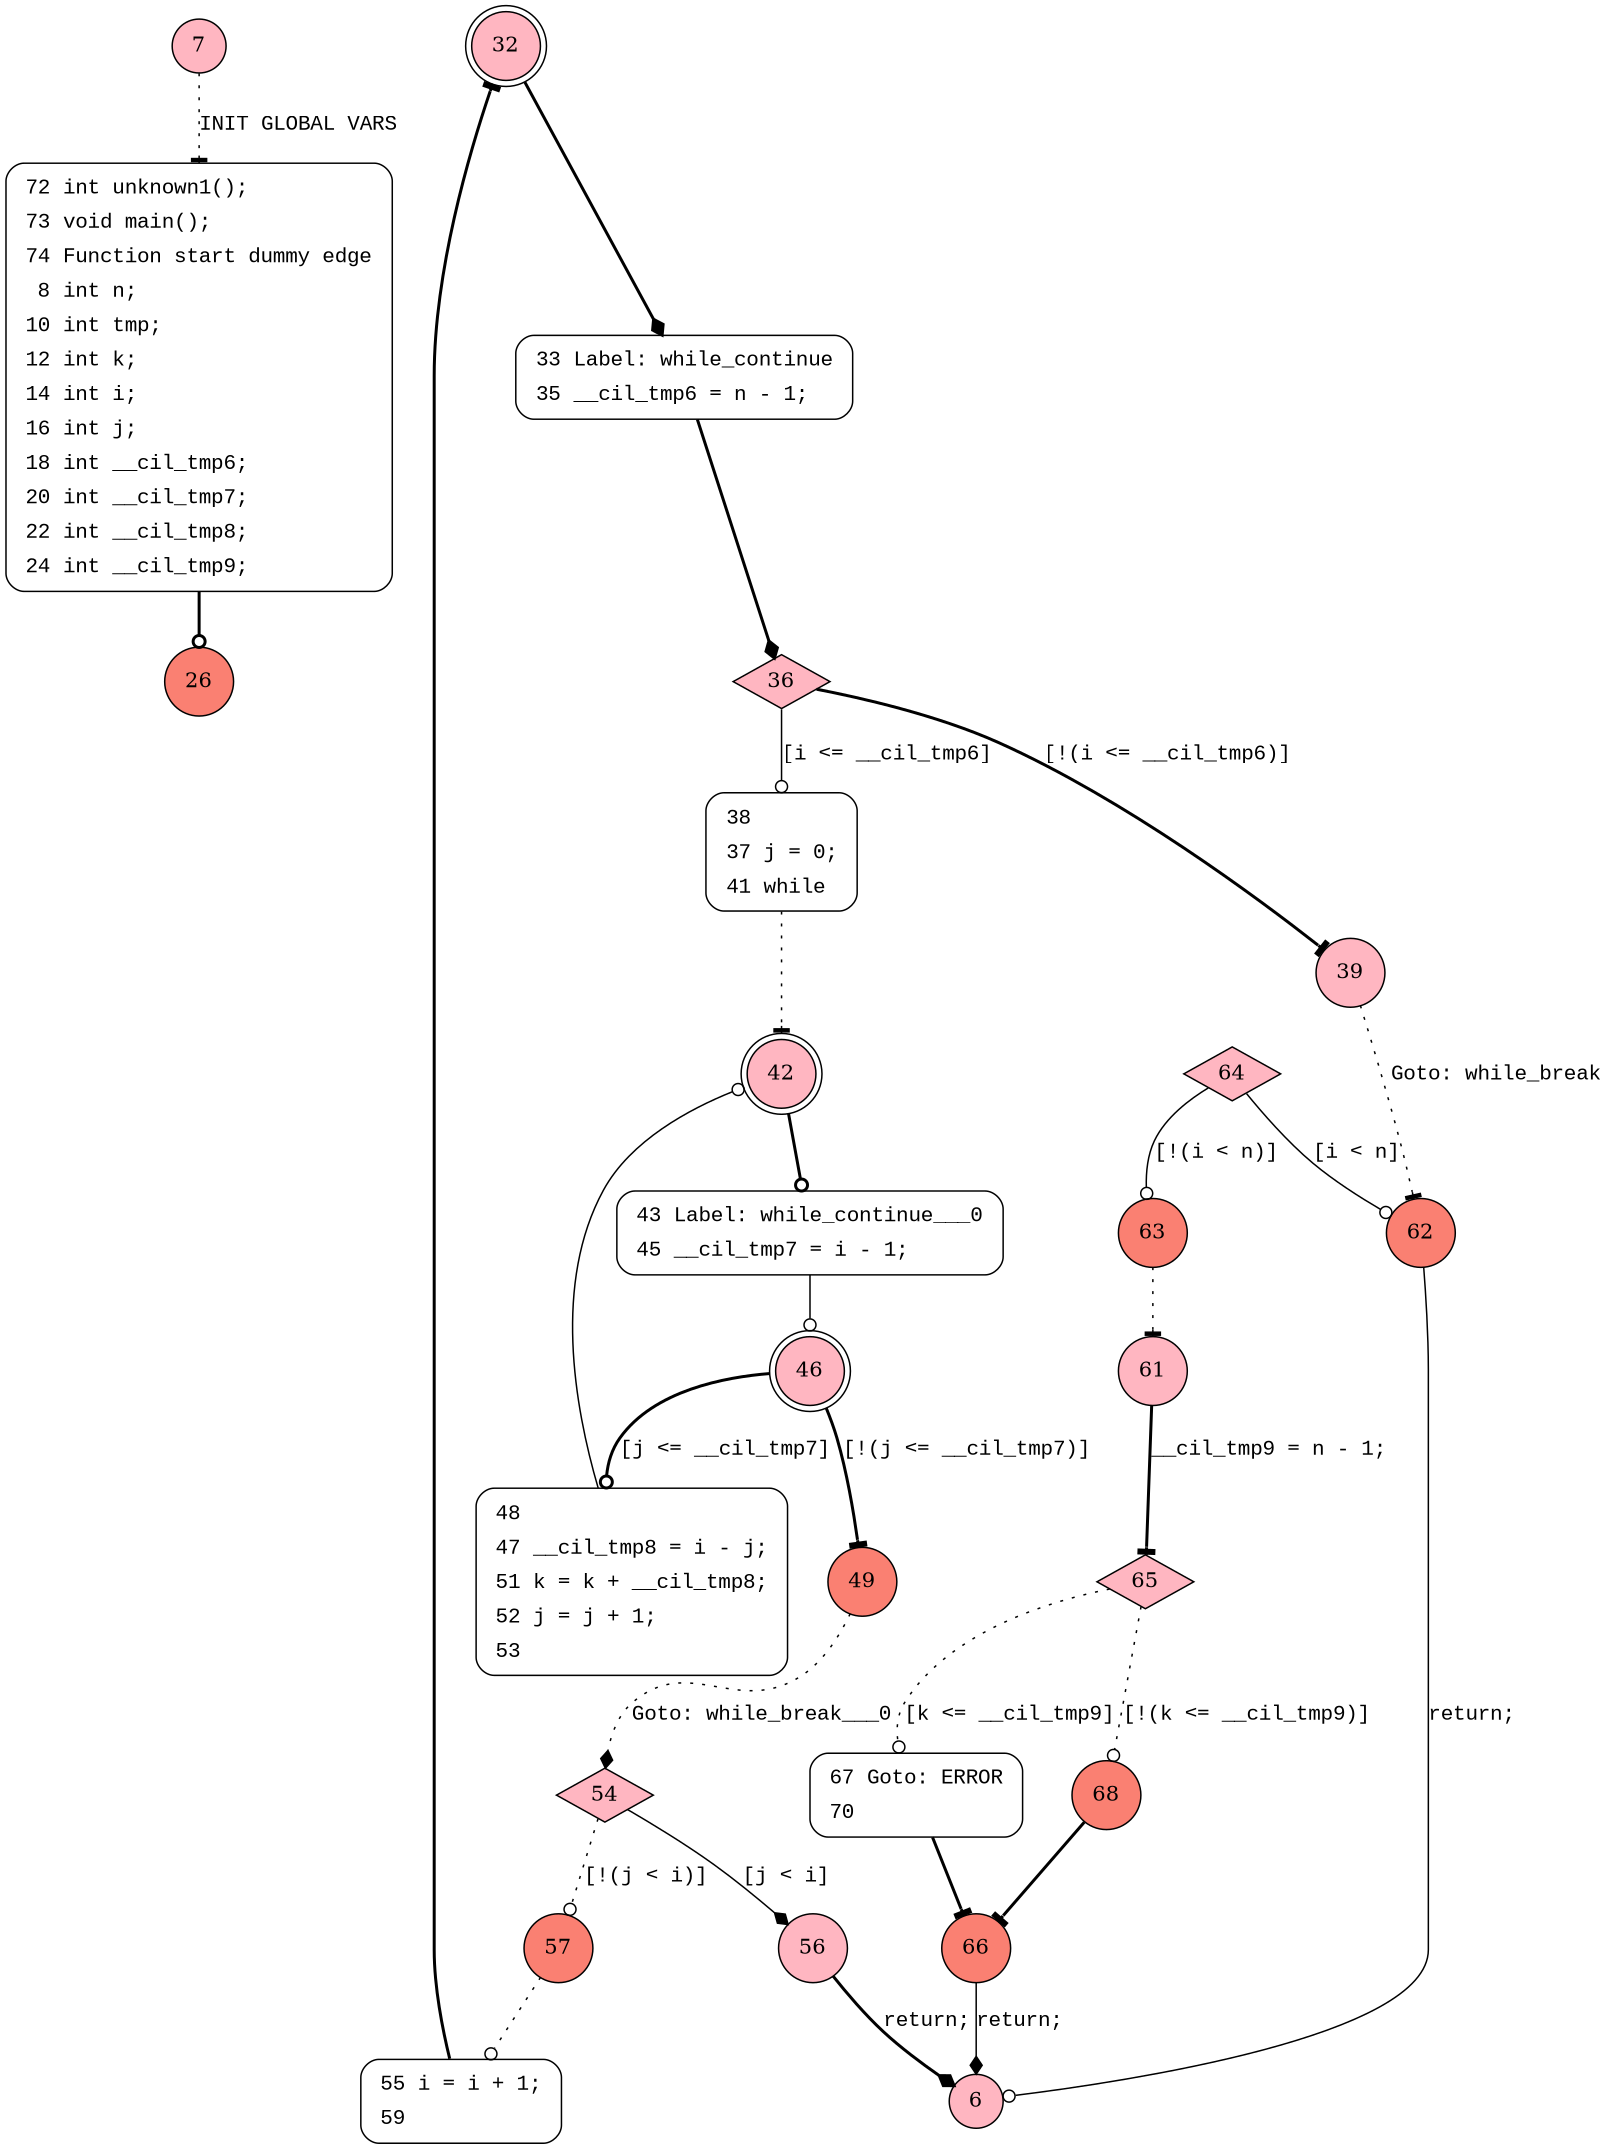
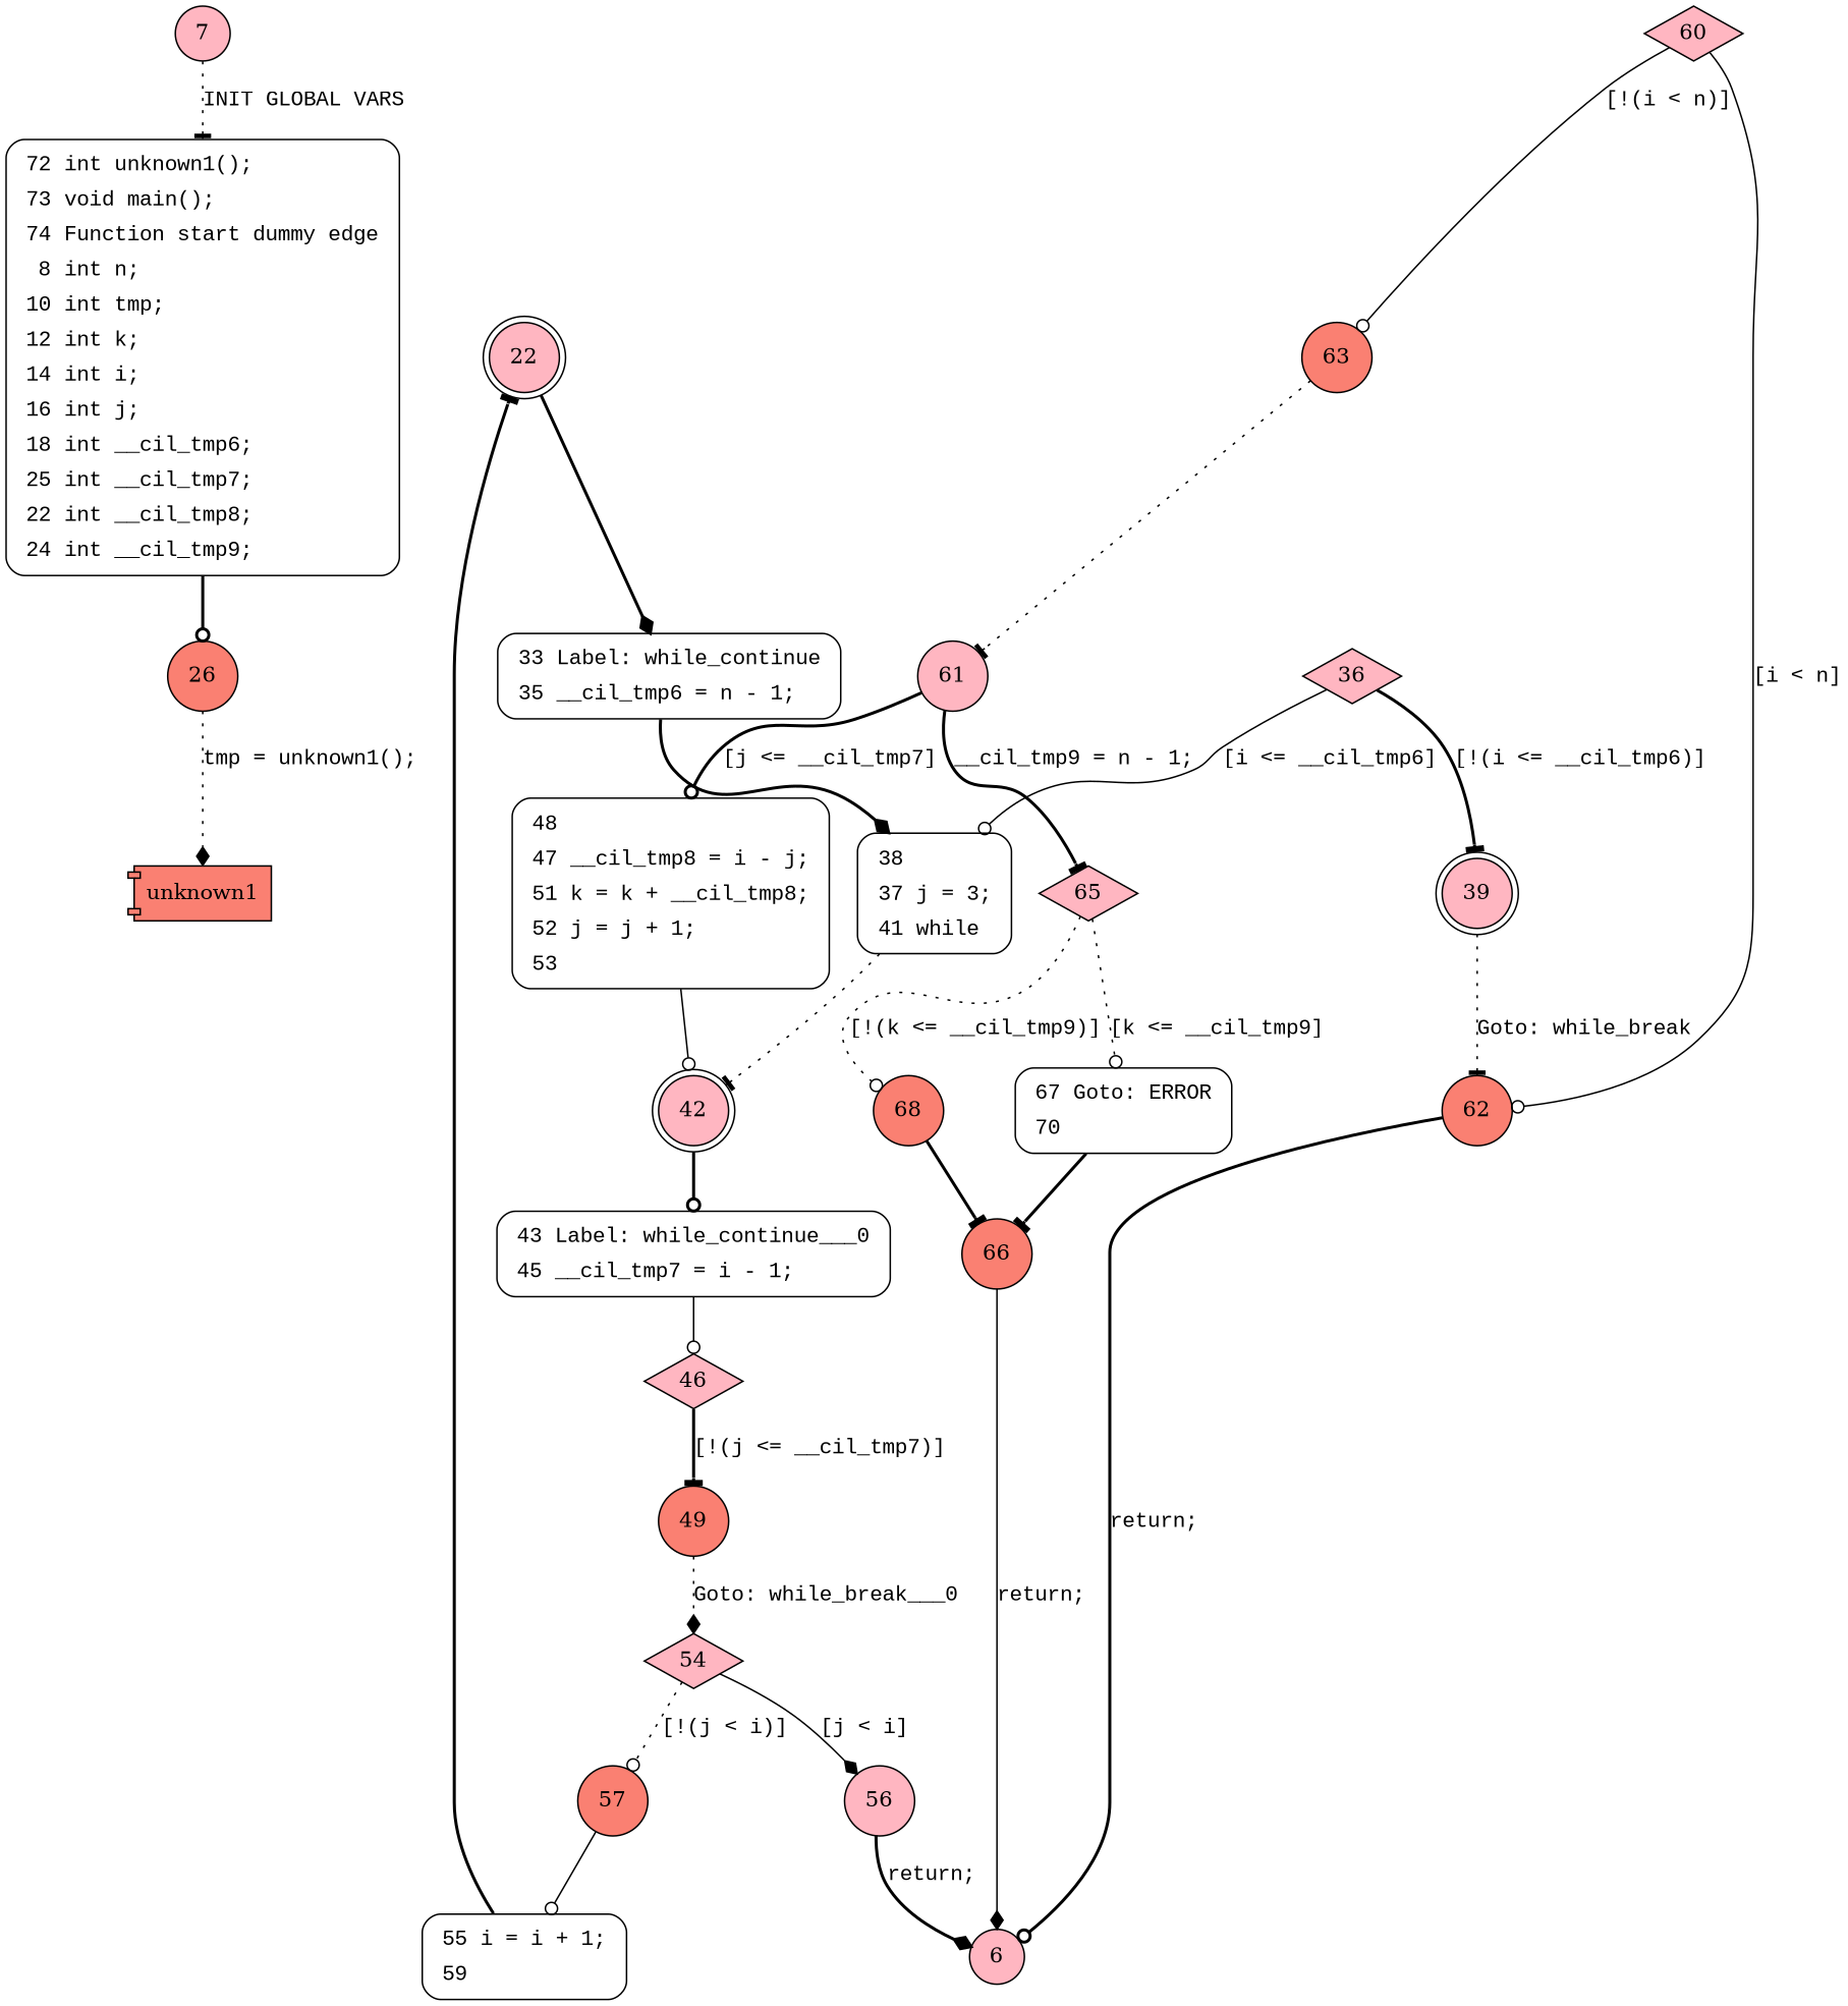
  digraph {
    node [fillcolor=lightpink shape=circle style=filled]
    edge [arrowhead=odot style=bold fontname="Courier New"]
-   n1 [fillcolor=white fontname="Courier New" label=<<table border="0" cellborder="0" cellpadding="3" bgcolor="white"><tr><td align="right">72</td><td align="left">int unknown1();</td></tr><tr><td align="right">73</td><td align="left">void main();</td></tr><tr><td align="right">74</td><td align="left">Function start dummy edge</td></tr><tr><td align="right">8</td><td align="left">int n;</td></tr><tr><td align="right">10</td><td align="left">int tmp;</td></tr><tr><td align="right">12</td><td align="left">int k;</td></tr><tr><td align="right">14</td><td align="left">int i;</td></tr><tr><td align="right">16</td><td align="left">int j;</td></tr><tr><td align="right">18</td><td align="left">int __cil_tmp6;</td></tr><tr><td align="right">20</td><td align="left">int __cil_tmp7;</td></tr><tr><td align="right">22</td><td align="left">int __cil_tmp8;</td></tr><tr><td align="right">24</td><td align="left">int __cil_tmp9;</td></tr></table>> penwidth=1 shape=Mrecord style="filled,bold"]
+   n1 [fillcolor=white fontname="Courier New" label=<<table border="0" cellborder="0" cellpadding="3" bgcolor="white"><tr><td align="right">72</td><td align="left">int unknown1();</td></tr><tr><td align="right">73</td><td align="left">void main();</td></tr><tr><td align="right">74</td><td align="left">Function start dummy edge</td></tr><tr><td align="right">8</td><td align="left">int n;</td></tr><tr><td align="right">10</td><td align="left">int tmp;</td></tr><tr><td align="right">12</td><td align="left">int k;</td></tr><tr><td align="right">14</td><td align="left">int i;</td></tr><tr><td align="right">16</td><td align="left">int j;</td></tr><tr><td align="right">18</td><td align="left">int __cil_tmp6;</td></tr><tr><td align="right">25</td><td align="left">int __cil_tmp7;</td></tr><tr><td align="right">22</td><td align="left">int __cil_tmp8;</td></tr><tr><td align="right">24</td><td align="left">int __cil_tmp9;</td></tr></table>> penwidth=1 shape=Mrecord style="filled,bold"]
    7
    26 [fillcolor=salmon]
-   32 [shape=doublecircle]
+   n4 [fillcolor=salmon label=unknown1 shape=component]
+   32 [shape=doublecircle label=22]
    n6 [fillcolor=white fontname="Courier New" label=<<table border="0" cellborder="0" cellpadding="3" bgcolor="white"><tr><td align="right">33</td><td align="left">Label: while_continue</td></tr><tr><td align="right">35</td><td align="left">__cil_tmp6 = n - 1;</td></tr></table>> penwidth=1 shape=Mrecord style="filled,bold"]
    36 [shape=diamond]
-   39
-   n9 [fillcolor=white fontname="Courier New" label=<<table border="0" cellborder="0" cellpadding="3" bgcolor="white"><tr><td align="right">38</td><td align="left"></td></tr><tr><td align="right">37</td><td align="left">j = 0;</td></tr><tr><td align="right">41</td><td align="left">while</td></tr></table>> penwidth=1 shape=Mrecord style="filled,bold"]
+   39 [shape=doublecircle]
+   n9 [fillcolor=white fontname="Courier New" label=<<table border="0" cellborder="0" cellpadding="3" bgcolor="white"><tr><td align="right">38</td><td align="left"></td></tr><tr><td align="right">37</td><td align="left">j = 3;</td></tr><tr><td align="right">41</td><td align="left">while</td></tr></table>> penwidth=1 shape=Mrecord style="filled,bold"]
    62 [fillcolor=salmon]
    42 [shape=doublecircle]
-   60 [shape=diamond label=64]
+   60 [shape=diamond]
    63 [fillcolor=salmon]
    n14 [fillcolor=white fontname="Courier New" label=<<table border="0" cellborder="0" cellpadding="3" bgcolor="white"><tr><td align="right">43</td><td align="left">Label: while_continue___0</td></tr><tr><td align="right">45</td><td align="left">__cil_tmp7 = i - 1;</td></tr></table>> penwidth=1 shape=Mrecord style="filled,bold"]
-   46 [shape=doublecircle]
+   46 [shape=diamond]
    49 [fillcolor=salmon]
    n17 [fillcolor=white fontname="Courier New" label=<<table border="0" cellborder="0" cellpadding="3" bgcolor="white"><tr><td align="right">48</td><td align="left"></td></tr><tr><td align="right">47</td><td align="left">__cil_tmp8 = i - j;</td></tr><tr><td align="right">51</td><td align="left">k = k + __cil_tmp8;</td></tr><tr><td align="right">52</td><td align="left">j = j + 1;</td></tr><tr><td align="right">53</td><td align="left"></td></tr></table>> penwidth=1 shape=Mrecord style="filled,bold"]
    54 [shape=diamond]
    57 [fillcolor=salmon]
    56
    n21 [fillcolor=white fontname="Courier New" label=<<table border="0" cellborder="0" cellpadding="3" bgcolor="white"><tr><td align="right">55</td><td align="left">i = i + 1;</td></tr><tr><td align="right">59</td><td align="left"></td></tr></table>> penwidth=1 shape=Mrecord style="filled,bold"]
    6
    61
    65 [shape=diamond]
    68 [fillcolor=salmon]
    n26 [fillcolor=white fontname="Courier New" label=<<table border="0" cellborder="0" cellpadding="3" bgcolor="white"><tr><td align="right">67</td><td align="left">Goto: ERROR</td></tr><tr><td align="right">70</td><td align="left"></td></tr></table>> penwidth=1 shape=Mrecord style="filled,bold"]
    66 [fillcolor=salmon]
    n1 -> 26 [fontname=""]
    7 -> n1 [arrowhead=tee label="INIT GLOBAL VARS" style=dotted]
+   26 -> n4 [arrowhead=diamond label="tmp = unknown1();" style=dotted]
    32 -> n6 [arrowhead=diamond]
-   n6 -> 36 [arrowhead=diamond fontname=""]
+   n6 -> n9 [arrowhead=diamond fontname=""]
    36 -> 39 [arrowhead=tee label="[!(i <= __cil_tmp6)]"]
    36 -> n9 [label="[i <= __cil_tmp6]" style=solid]
    39 -> 62 [arrowhead=tee label="Goto: while_break" style=dotted]
    n9 -> 42 [arrowhead=tee style=dotted fontname=""]
-   62 -> 6 [label="return;" style=solid]
+   62 -> 6 [label="return;"]
    42 -> n14
    60 -> 62 [label="[i < n]" style=solid]
    60 -> 63 [label="[!(i < n)]" style=solid]
    63 -> 61 [arrowhead=tee style=dotted]
    n14 -> 46 [style=solid fontname=""]
    46 -> 49 [arrowhead=tee label="[!(j <= __cil_tmp7)]"]
-   46 -> n17 [label="[j <= __cil_tmp7]"]
+   61 -> n17 [label="[j <= __cil_tmp7]"]
    49 -> 54 [arrowhead=diamond label="Goto: while_break___0" style=dotted]
    n17 -> 42 [style=solid fontname=""]
    54 -> 57 [label="[!(j < i)]" style=dotted]
    54 -> 56 [arrowhead=diamond label="[j < i]" style=solid]
-   57 -> n21 [style=dotted]
+   57 -> n21 [style=solid]
    56 -> 6 [arrowhead=diamond label="return;"]
    n21 -> 32 [arrowhead=tee fontname=""]
    61 -> 65 [arrowhead=tee label="__cil_tmp9 = n - 1;"]
    65 -> 68 [label="[!(k <= __cil_tmp9)]" style=dotted]
    65 -> n26 [label="[k <= __cil_tmp9]" style=dotted]
    68 -> 66 [arrowhead=tee]
    n26 -> 66 [arrowhead=tee fontname=""]
    66 -> 6 [arrowhead=diamond label="return;" style=solid]
  }
